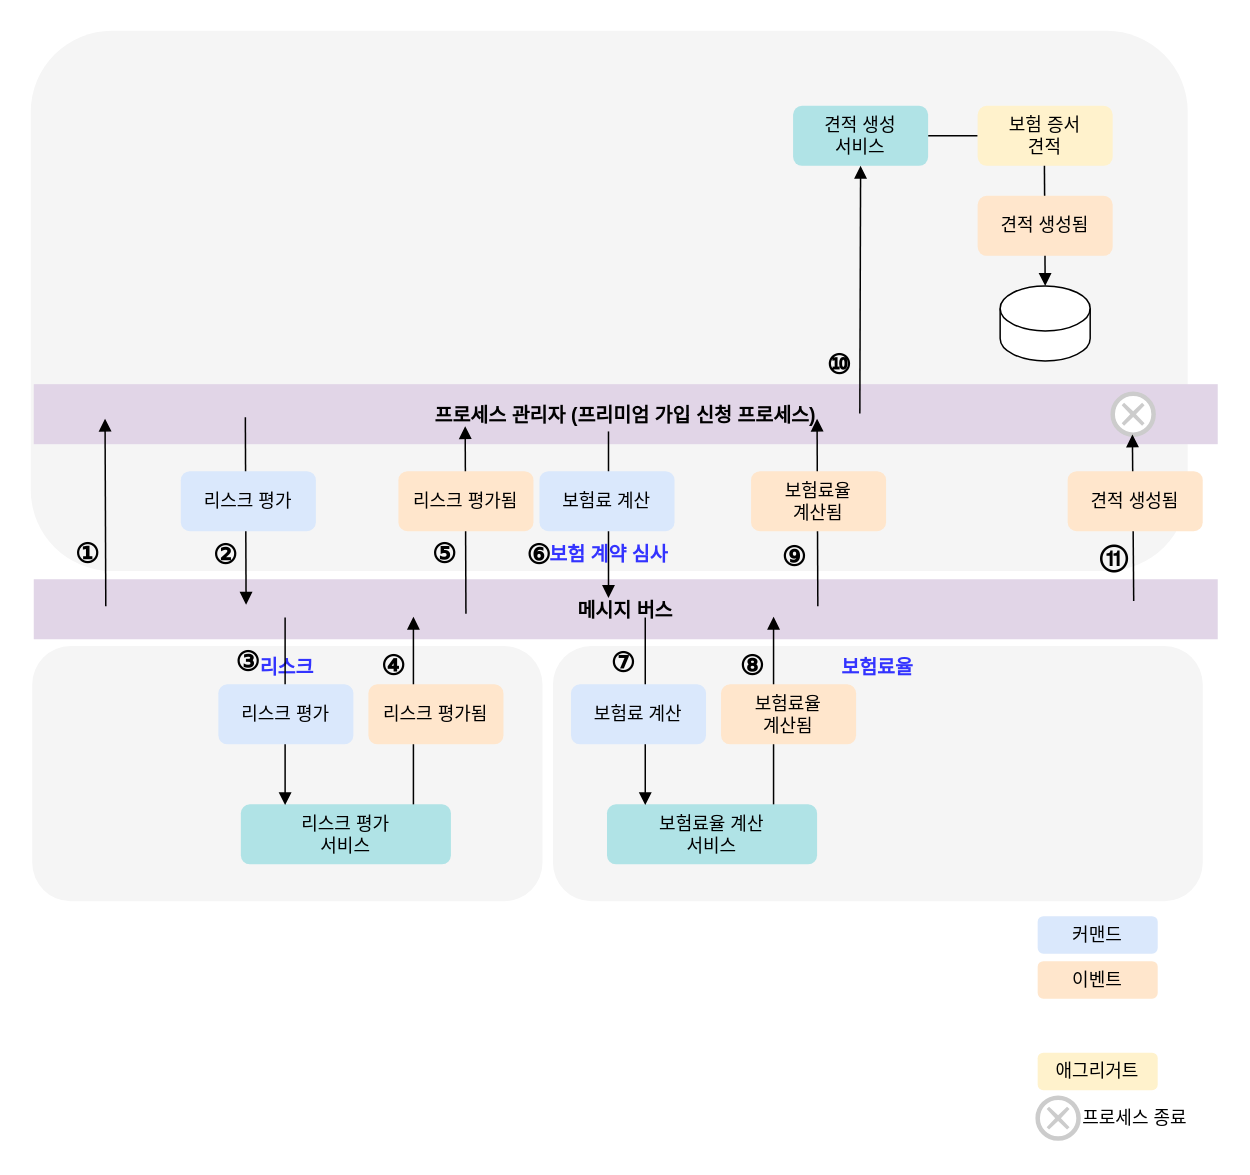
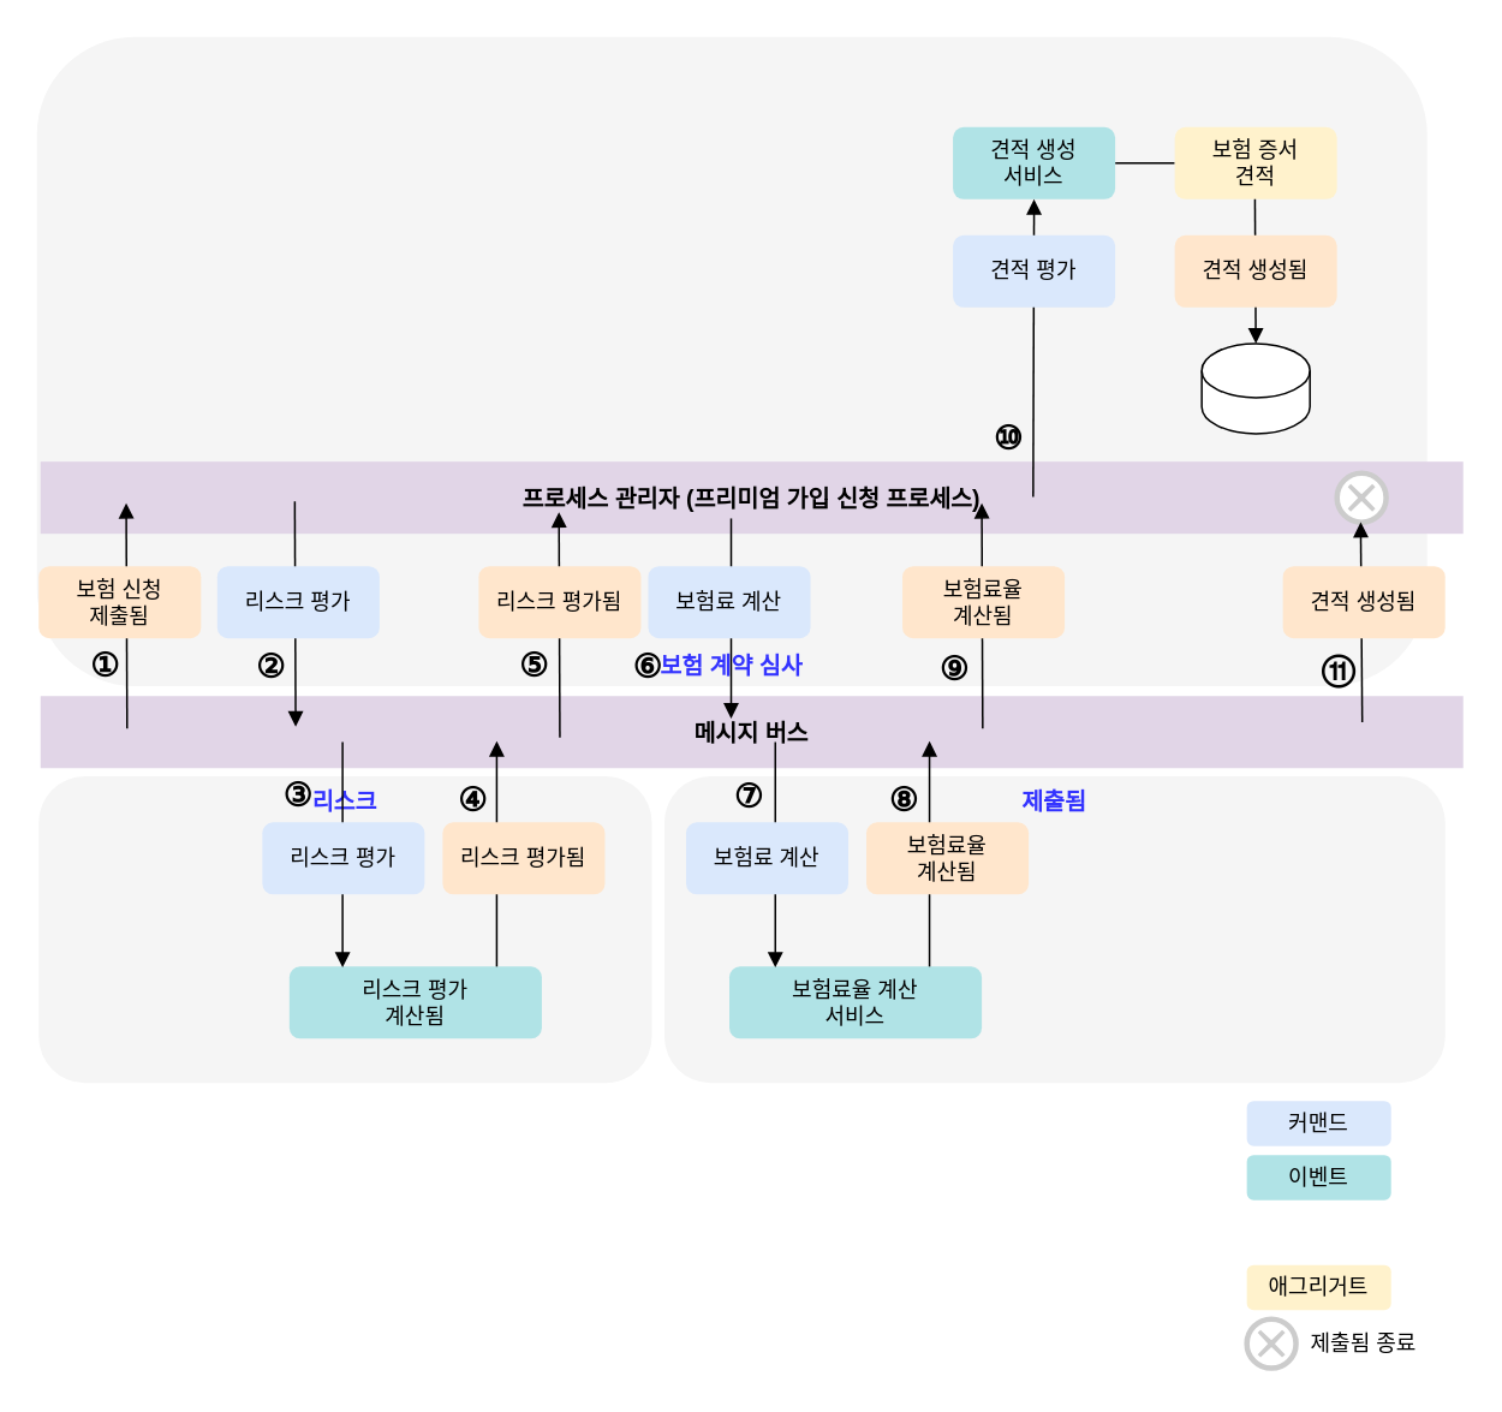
  <mxCell id="0" />
  <mxCell id="1" parent="0" />
  <mxCell id="2" value="보험 계약 심사" style="rounded=1;whiteSpace=wrap;html=1;fillColor=#f5f5f5;fontColor=#3333FF;strokeColor=none;fontStyle=1;verticalAlign=bottom;fontSize=13;" vertex="1" parent="1"><mxGeometry x="20" y="20" width="771" height="360" as="geometry" /></mxCell>
- <mxCell id="3" value="보험료율" style="rounded=1;whiteSpace=wrap;html=1;fillColor=#f5f5f5;fontColor=#3333FF;strokeColor=none;fontStyle=1;verticalAlign=top;fontSize=13;" vertex="1" parent="1"><mxGeometry x="368" y="430" width="433" height="170" as="geometry" /></mxCell>
+ <mxCell id="3" value="제출됨" style="rounded=1;whiteSpace=wrap;html=1;fillColor=#f5f5f5;fontColor=#3333FF;strokeColor=none;fontStyle=1;verticalAlign=top;fontSize=13;" vertex="1" parent="1"><mxGeometry x="368" y="430" width="433" height="170" as="geometry" /></mxCell>
  <mxCell id="4" value="리스크" style="rounded=1;whiteSpace=wrap;html=1;fillColor=#f5f5f5;fontColor=#3333FF;strokeColor=none;fontStyle=1;verticalAlign=top;fontSize=13;" vertex="1" parent="1"><mxGeometry x="21" y="430" width="340" height="170" as="geometry" /></mxCell>
  <mxCell id="5" value="메시지 버스" style="rounded=0;whiteSpace=wrap;html=1;fillColor=#e1d5e7;strokeColor=none;fontStyle=1;fontSize=13;" vertex="1" parent="1"><mxGeometry x="22" y="385.5" width="789" height="40" as="geometry" /></mxCell>
- <mxCell id="6" value="리스크 평가&lt;div&gt;서비스&lt;/div&gt;" style="rounded=1;whiteSpace=wrap;html=1;fillColor=#b0e3e6;strokeColor=none;" vertex="1" parent="1"><mxGeometry x="160" y="535.5" width="140" height="40" as="geometry" /></mxCell>
+ <mxCell id="6" value="리스크 평가&lt;div&gt;계산됨&lt;/div&gt;" style="rounded=1;whiteSpace=wrap;html=1;fillColor=#b0e3e6;strokeColor=none;" vertex="1" parent="1"><mxGeometry x="160" y="535.5" width="140" height="40" as="geometry" /></mxCell>
  <mxCell id="7" value="보험료율 계산&lt;div&gt;서비스&lt;/div&gt;" style="rounded=1;whiteSpace=wrap;html=1;fillColor=#b0e3e6;strokeColor=none;" vertex="1" parent="1"><mxGeometry x="404" y="535.5" width="140" height="40" as="geometry" /></mxCell>
  <mxCell id="8" value="①" style="text;html=1;align=center;verticalAlign=middle;whiteSpace=wrap;rounded=0;fontStyle=1;fontSize=18;" vertex="1" parent="1"><mxGeometry x="43" y="353.5" width="30" height="30" as="geometry" /></mxCell>
  <mxCell id="9" value="②" style="text;html=1;align=center;verticalAlign=middle;whiteSpace=wrap;rounded=0;fontStyle=1;fontSize=18;" vertex="1" parent="1"><mxGeometry x="135" y="354.5" width="30" height="30" as="geometry" /></mxCell>
  <mxCell id="10" value="⑤" style="text;html=1;align=center;verticalAlign=middle;whiteSpace=wrap;rounded=0;fontStyle=1;fontSize=18;" vertex="1" parent="1"><mxGeometry x="281" y="353.5" width="30" height="30" as="geometry" /></mxCell>
  <mxCell id="11" value="③" style="text;html=1;align=center;verticalAlign=middle;whiteSpace=wrap;rounded=0;fontStyle=1;fontSize=18;" vertex="1" parent="1"><mxGeometry x="150" y="425.5" width="30" height="30" as="geometry" /></mxCell>
  <mxCell id="12" value="⑥" style="text;html=1;align=center;verticalAlign=middle;whiteSpace=wrap;rounded=0;fontStyle=1;fontSize=18;" vertex="1" parent="1"><mxGeometry x="344" y="354.5" width="30" height="30" as="geometry" /></mxCell>
  <mxCell id="13" value="④" style="text;html=1;align=center;verticalAlign=middle;whiteSpace=wrap;rounded=0;fontStyle=1;fontSize=18;" vertex="1" parent="1"><mxGeometry x="246.5" y="429" width="30" height="30" as="geometry" /></mxCell>
  <mxCell id="14" value="프로세스 관리자 (프리미엄 가입 신청 프로세스)" style="rounded=0;whiteSpace=wrap;html=1;fillColor=#e1d5e7;strokeColor=none;fontStyle=1;fontSize=13;" vertex="1" parent="1"><mxGeometry x="22" y="255.5" width="789" height="40" as="geometry" /></mxCell>
  <mxCell id="15" value="" style="endArrow=none;html=1;rounded=0;startArrow=block;startFill=1;" edge="1" parent="1"><mxGeometry width="50" height="50" relative="1" as="geometry"><mxPoint x="69.5" y="278.5" as="sourcePoint" /><mxPoint x="70" y="403.5" as="targetPoint" /></mxGeometry></mxCell>
  <mxCell id="16" value="" style="endArrow=block;html=1;rounded=0;startArrow=none;startFill=0;endFill=1;" edge="1" parent="1"><mxGeometry width="50" height="50" relative="1" as="geometry"><mxPoint x="163" y="277.5" as="sourcePoint" /><mxPoint x="163.5" y="402.5" as="targetPoint" /></mxGeometry></mxCell>
  <mxCell id="17" value="" style="endArrow=none;html=1;rounded=0;startArrow=block;startFill=1;endFill=1;entryX=0.157;entryY=0;entryDx=0;entryDy=0;entryPerimeter=0;" edge="1" parent="1"><mxGeometry width="50" height="50" relative="1" as="geometry"><mxPoint x="275" y="410.5" as="sourcePoint" /><mxPoint x="275" y="535.5" as="targetPoint" /></mxGeometry></mxCell>
  <mxCell id="18" value="" style="endArrow=block;html=1;rounded=0;startArrow=none;startFill=0;endFill=1;entryX=0.157;entryY=0;entryDx=0;entryDy=0;entryPerimeter=0;" edge="1" parent="1"><mxGeometry width="50" height="50" relative="1" as="geometry"><mxPoint x="189.5" y="411" as="sourcePoint" /><mxPoint x="189.5" y="536" as="targetPoint" /></mxGeometry></mxCell>
  <mxCell id="19" value="" style="endArrow=none;html=1;rounded=0;startArrow=block;startFill=1;" edge="1" parent="1"><mxGeometry width="50" height="50" relative="1" as="geometry"><mxPoint x="309.5" y="283.5" as="sourcePoint" /><mxPoint x="310" y="408.5" as="targetPoint" /></mxGeometry></mxCell>
  <mxCell id="20" value="" style="endArrow=block;html=1;rounded=0;startArrow=none;startFill=0;endFill=1;" edge="1" parent="1"><mxGeometry width="50" height="50" relative="1" as="geometry"><mxPoint x="405" y="287" as="sourcePoint" /><mxPoint x="405" y="398" as="targetPoint" /></mxGeometry></mxCell>
  <mxCell id="21" value="" style="endArrow=none;html=1;rounded=0;startArrow=block;startFill=1;endFill=1;entryX=0.157;entryY=0;entryDx=0;entryDy=0;entryPerimeter=0;" edge="1" parent="1"><mxGeometry width="50" height="50" relative="1" as="geometry"><mxPoint x="515" y="410.5" as="sourcePoint" /><mxPoint x="515" y="535.5" as="targetPoint" /></mxGeometry></mxCell>
  <mxCell id="22" value="" style="endArrow=block;html=1;rounded=0;startArrow=none;startFill=0;endFill=1;entryX=0.157;entryY=0;entryDx=0;entryDy=0;entryPerimeter=0;" edge="1" parent="1"><mxGeometry width="50" height="50" relative="1" as="geometry"><mxPoint x="429.5" y="411" as="sourcePoint" /><mxPoint x="429.5" y="536" as="targetPoint" /></mxGeometry></mxCell>
  <mxCell id="23" value="" style="endArrow=none;html=1;rounded=0;startArrow=block;startFill=1;" edge="1" parent="1"><mxGeometry width="50" height="50" relative="1" as="geometry"><mxPoint x="544" y="278.5" as="sourcePoint" /><mxPoint x="544.5" y="403.5" as="targetPoint" /></mxGeometry></mxCell>
  <mxCell id="24" style="edgeStyle=orthogonalEdgeStyle;rounded=0;orthogonalLoop=1;jettySize=auto;html=1;entryX=0;entryY=0.5;entryDx=0;entryDy=0;endArrow=none;endFill=1;" edge="1" parent="1" source="25" target="26"><mxGeometry relative="1" as="geometry" /></mxCell>
  <mxCell id="25" value="견적 생성&lt;div&gt;서비스&lt;/div&gt;" style="rounded=1;whiteSpace=wrap;html=1;fillColor=#b0e3e6;strokeColor=none;" vertex="1" parent="1"><mxGeometry x="528" y="70" width="90" height="40" as="geometry" /></mxCell>
  <mxCell id="26" value="보험 증서&lt;div&gt;견적&lt;/div&gt;" style="rounded=1;whiteSpace=wrap;html=1;fillColor=#fff2cc;strokeColor=none;" vertex="1" parent="1"><mxGeometry x="651" y="70" width="90" height="40" as="geometry" /></mxCell>
  <mxCell id="27" value="" style="shape=cylinder3;whiteSpace=wrap;html=1;boundedLbl=1;backgroundOutline=1;size=15;" vertex="1" parent="1"><mxGeometry x="666" y="190" width="60" height="50" as="geometry" /></mxCell>
  <mxCell id="28" value="" style="endArrow=none;html=1;rounded=0;startArrow=block;startFill=1;" edge="1" parent="1"><mxGeometry width="50" height="50" relative="1" as="geometry"><mxPoint x="573" y="110" as="sourcePoint" /><mxPoint x="572.5" y="275" as="targetPoint" /></mxGeometry></mxCell>
  <mxCell id="29" value="" style="endArrow=block;html=1;rounded=0;startArrow=none;startFill=0;endFill=1;" edge="1" parent="1"><mxGeometry width="50" height="50" relative="1" as="geometry"><mxPoint x="695.5" y="110" as="sourcePoint" /><mxPoint x="696" y="190" as="targetPoint" /></mxGeometry></mxCell>
  <mxCell id="30" value="" style="points=[[0.145,0.145,0],[0.5,0,0],[0.855,0.145,0],[1,0.5,0],[0.855,0.855,0],[0.5,1,0],[0.145,0.855,0],[0,0.5,0]];shape=mxgraph.bpmn.event;html=1;verticalLabelPosition=bottom;labelBackgroundColor=#ffffff;verticalAlign=top;align=center;perimeter=ellipsePerimeter;outlineConnect=0;aspect=fixed;outline=end;symbol=cancel;strokeWidth=1;strokeColor=#CCCCCC;" vertex="1" parent="1"><mxGeometry x="741" y="261.88" width="27.25" height="27.25" as="geometry" /></mxCell>
  <mxCell id="31" value="" style="endArrow=none;html=1;rounded=0;startArrow=block;startFill=1;" edge="1" parent="1"><mxGeometry width="50" height="50" relative="1" as="geometry"><mxPoint x="754.13" y="289" as="sourcePoint" /><mxPoint x="755" y="400" as="targetPoint" /></mxGeometry></mxCell>
  <mxCell id="32" value="커맨드" style="rounded=1;whiteSpace=wrap;html=1;fillColor=#dae8fc;strokeColor=none;" vertex="1" parent="1"><mxGeometry x="691" y="610" width="80" height="25" as="geometry" /></mxCell>
- <mxCell id="33" value="이벤트" style="rounded=1;whiteSpace=wrap;html=1;fillColor=#ffe6cc;strokeColor=none;" vertex="1" parent="1"><mxGeometry x="691" y="640" width="80" height="25" as="geometry" /></mxCell>
+ <mxCell id="33" value="이벤트" style="rounded=1;whiteSpace=wrap;html=1;fillColor=#b0e3e6;strokeColor=none;" vertex="1" parent="1"><mxGeometry x="691" y="640" width="80" height="25" as="geometry" /></mxCell>
  <mxCell id="34" value="애그리거트" style="rounded=1;whiteSpace=wrap;html=1;fillColor=#fff2cc;strokeColor=none;" vertex="1" parent="1"><mxGeometry x="691" y="701" width="80" height="25" as="geometry" /></mxCell>
  <mxCell id="35" value="" style="points=[[0.145,0.145,0],[0.5,0,0],[0.855,0.145,0],[1,0.5,0],[0.855,0.855,0],[0.5,1,0],[0.145,0.855,0],[0,0.5,0]];shape=mxgraph.bpmn.event;html=1;verticalLabelPosition=bottom;labelBackgroundColor=#ffffff;verticalAlign=top;align=center;perimeter=ellipsePerimeter;outlineConnect=0;aspect=fixed;outline=end;symbol=cancel;strokeWidth=1;strokeColor=#CCCCCC;" vertex="1" parent="1"><mxGeometry x="691" y="731" width="27.25" height="27.25" as="geometry" /></mxCell>
- <mxCell id="36" value="프로세스 종료" style="text;html=1;align=center;verticalAlign=middle;whiteSpace=wrap;rounded=0;" vertex="1" parent="1"><mxGeometry x="716" y="730.25" width="80" height="30" as="geometry" /></mxCell>
+ <mxCell id="36" value="제출됨 종료" style="text;html=1;align=center;verticalAlign=middle;whiteSpace=wrap;rounded=0;" vertex="1" parent="1"><mxGeometry x="716" y="730.25" width="80" height="30" as="geometry" /></mxCell>
  <mxCell id="37" style="edgeStyle=orthogonalEdgeStyle;rounded=0;orthogonalLoop=1;jettySize=auto;html=1;exitX=0.5;exitY=1;exitDx=0;exitDy=0;" edge="1" parent="1" source="34" target="34"><mxGeometry relative="1" as="geometry" /></mxCell>
+ <mxCell id="38" value="보험 신청&lt;div&gt;제출됨&lt;/div&gt;" style="rounded=1;whiteSpace=wrap;html=1;fillColor=#ffe6cc;strokeColor=none;" vertex="1" parent="1"><mxGeometry x="21" y="313.5" width="90" height="40" as="geometry" /></mxCell>
  <mxCell id="39" value="리스크 평가" style="rounded=1;whiteSpace=wrap;html=1;fillColor=#dae8fc;strokeColor=none;" vertex="1" parent="1"><mxGeometry x="120" y="313.5" width="90" height="40" as="geometry" /></mxCell>
  <mxCell id="40" value="리스크 평가됨" style="rounded=1;whiteSpace=wrap;html=1;fillColor=#ffe6cc;strokeColor=none;" vertex="1" parent="1"><mxGeometry x="245" y="455.5" width="90" height="40" as="geometry" /></mxCell>
  <mxCell id="41" value="보험료율&lt;div&gt;계산됨&lt;/div&gt;" style="rounded=1;whiteSpace=wrap;html=1;fillColor=#ffe6cc;strokeColor=none;" vertex="1" parent="1"><mxGeometry x="480" y="455.5" width="90" height="40" as="geometry" /></mxCell>
  <mxCell id="42" value="보험료율&lt;div&gt;계산됨&lt;/div&gt;" style="rounded=1;whiteSpace=wrap;html=1;fillColor=#ffe6cc;strokeColor=none;" vertex="1" parent="1"><mxGeometry x="500" y="313.5" width="90" height="40" as="geometry" /></mxCell>
  <mxCell id="43" value="리스크 평가" style="rounded=1;whiteSpace=wrap;html=1;fillColor=#dae8fc;strokeColor=none;" vertex="1" parent="1"><mxGeometry x="145" y="455.5" width="90" height="40" as="geometry" /></mxCell>
  <mxCell id="44" value="리스크 평가됨" style="rounded=1;whiteSpace=wrap;html=1;fillColor=#ffe6cc;strokeColor=none;" vertex="1" parent="1"><mxGeometry x="265" y="313.5" width="90" height="40" as="geometry" /></mxCell>
  <mxCell id="45" value="보험료 계산" style="rounded=1;whiteSpace=wrap;html=1;fillColor=#dae8fc;strokeColor=none;" vertex="1" parent="1"><mxGeometry x="359" y="313.5" width="90" height="40" as="geometry" /></mxCell>
  <mxCell id="46" value="보험료 계산" style="rounded=1;whiteSpace=wrap;html=1;fillColor=#dae8fc;strokeColor=none;" vertex="1" parent="1"><mxGeometry x="380" y="455.5" width="90" height="40" as="geometry" /></mxCell>
+ <mxCell id="47" value="견적 평가" style="rounded=1;whiteSpace=wrap;html=1;fillColor=#dae8fc;strokeColor=none;" vertex="1" parent="1"><mxGeometry x="528" y="130" width="90" height="40" as="geometry" /></mxCell>
  <mxCell id="48" value="견적 생성됨" style="rounded=1;whiteSpace=wrap;html=1;fillColor=#ffe6cc;strokeColor=none;" vertex="1" parent="1"><mxGeometry x="651" y="130" width="90" height="40" as="geometry" /></mxCell>
  <mxCell id="49" value="견적 생성됨" style="rounded=1;whiteSpace=wrap;html=1;fillColor=#ffe6cc;strokeColor=none;" vertex="1" parent="1"><mxGeometry x="711" y="313.5" width="90" height="40" as="geometry" /></mxCell>
  <mxCell id="50" value="⑧" style="text;html=1;align=center;verticalAlign=middle;whiteSpace=wrap;rounded=0;fontStyle=1;fontSize=18;" vertex="1" parent="1"><mxGeometry x="486" y="429" width="30" height="30" as="geometry" /></mxCell>
  <mxCell id="51" value="⑩" style="text;html=1;align=center;verticalAlign=middle;whiteSpace=wrap;rounded=0;fontStyle=1;fontSize=18;" vertex="1" parent="1"><mxGeometry x="544" y="228" width="30" height="30" as="geometry" /></mxCell>
  <mxCell id="52" value="⑦" style="text;html=1;align=center;verticalAlign=middle;whiteSpace=wrap;rounded=0;fontStyle=1;fontSize=18;" vertex="1" parent="1"><mxGeometry x="400" y="426.5" width="30" height="30" as="geometry" /></mxCell>
  <mxCell id="53" value="⑨" style="text;html=1;align=center;verticalAlign=middle;whiteSpace=wrap;rounded=0;fontStyle=1;fontSize=18;" vertex="1" parent="1"><mxGeometry x="514" y="355.5" width="30" height="30" as="geometry" /></mxCell>
  <mxCell id="54" value="⑪" style="text;html=1;align=center;verticalAlign=middle;whiteSpace=wrap;rounded=0;fontStyle=1;fontSize=18;" vertex="1" parent="1"><mxGeometry x="727" y="355.5" width="30" height="30" as="geometry" /></mxCell>
